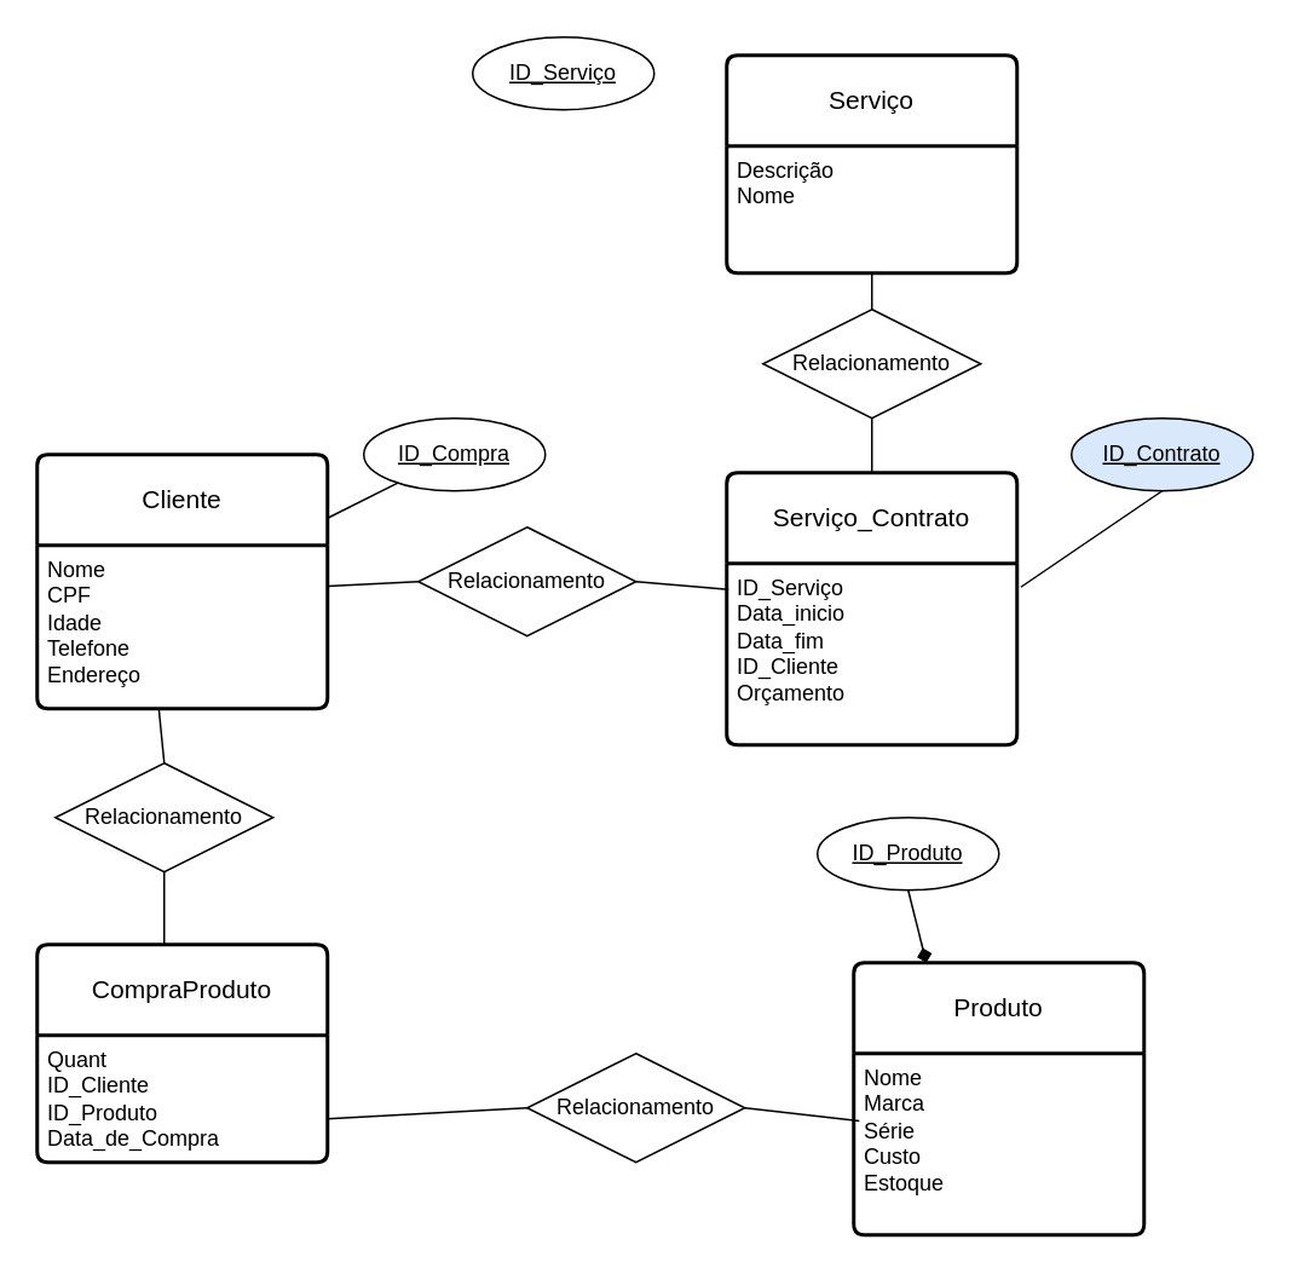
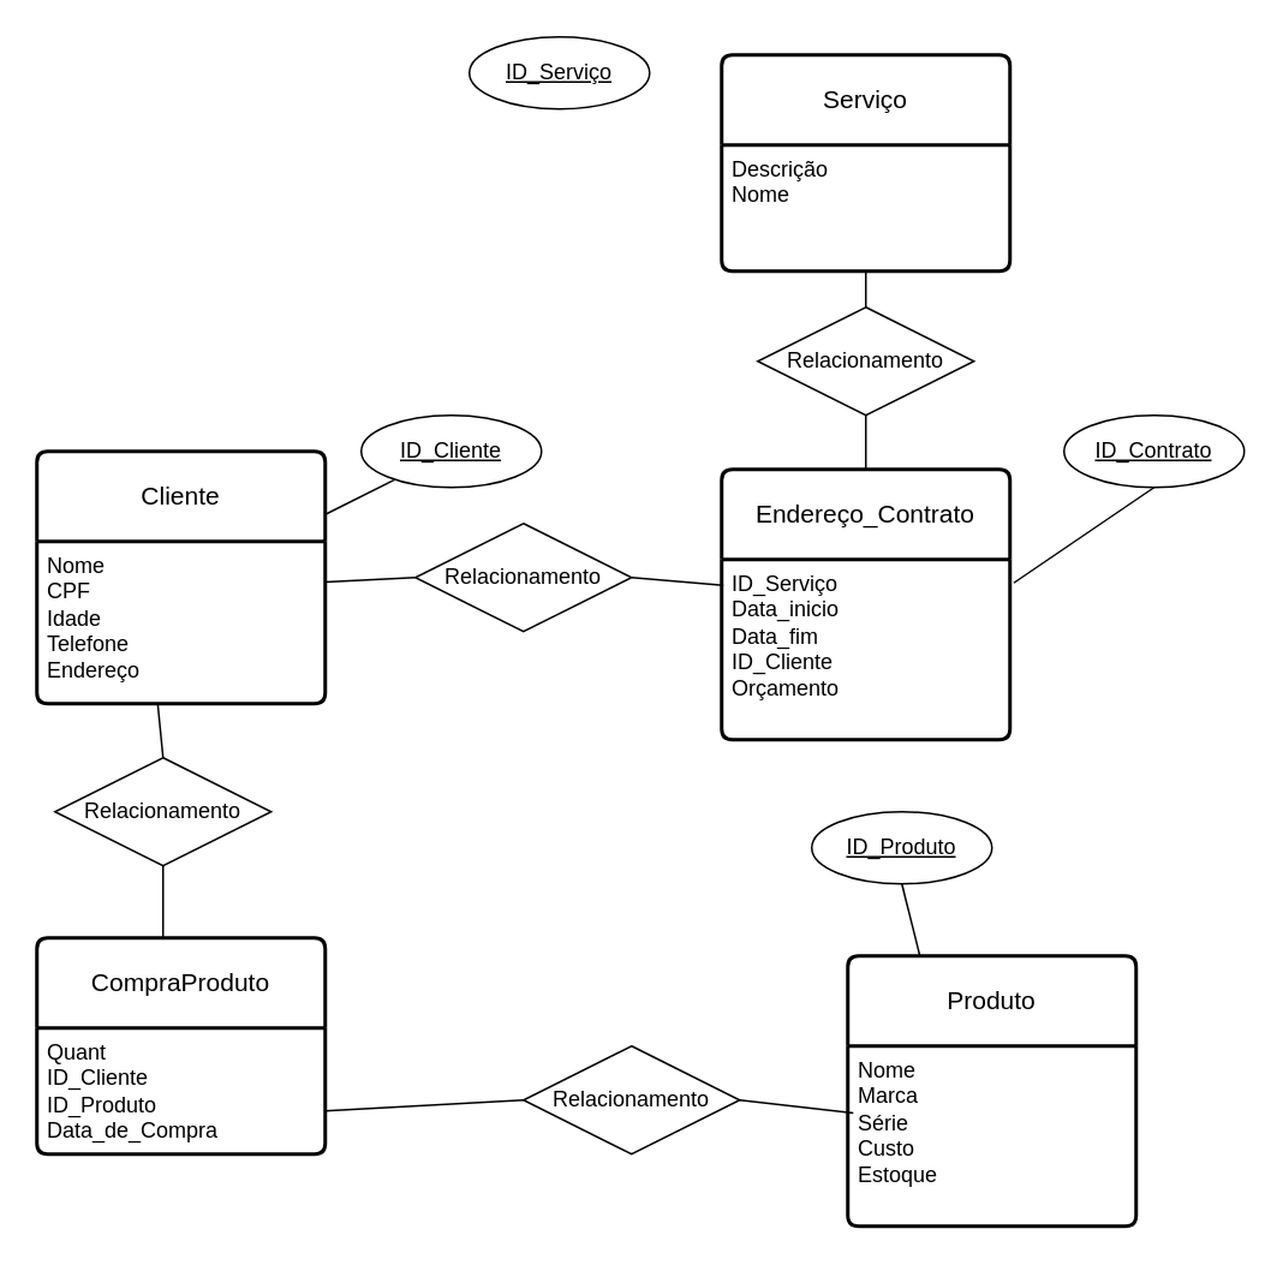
  <mxCell id="0" />
  <mxCell id="1" parent="0" />
  <mxCell id="2" value="Cliente" style="swimlane;childLayout=stackLayout;horizontal=1;startSize=50;horizontalStack=0;rounded=1;fontSize=14;fontStyle=0;strokeWidth=2;resizeParent=0;resizeLast=1;shadow=0;dashed=0;align=center;arcSize=4;whiteSpace=wrap;html=1;" vertex="1" parent="1"><mxGeometry x="20" y="250" width="160" height="140" as="geometry" /></mxCell>
  <mxCell id="3" value="Nome&lt;div&gt;CPF&lt;br&gt;Idade&lt;/div&gt;&lt;div&gt;Telefone&lt;/div&gt;&lt;div&gt;Endereço&lt;/div&gt;" style="align=left;strokeColor=none;fillColor=none;spacingLeft=4;fontSize=12;verticalAlign=top;resizable=0;rotatable=0;part=1;html=1;" vertex="1" parent="2"><mxGeometry y="50" width="160" height="90" as="geometry" /></mxCell>
- <mxCell id="4" value="ID_Compra" style="ellipse;whiteSpace=wrap;html=1;align=center;fontStyle=4;" vertex="1" parent="1"><mxGeometry x="200" y="230" width="100" height="40" as="geometry" /></mxCell>
+ <mxCell id="4" value="ID_Cliente" style="ellipse;whiteSpace=wrap;html=1;align=center;fontStyle=4;" vertex="1" parent="1"><mxGeometry x="200" y="230" width="100" height="40" as="geometry" /></mxCell>
  <mxCell id="5" value="" style="endArrow=none;html=1;rounded=0;exitX=1;exitY=0.25;exitDx=0;exitDy=0;" edge="1" parent="1" source="2" target="4"><mxGeometry relative="1" as="geometry"><mxPoint x="300" y="430" as="sourcePoint" /><mxPoint x="460" y="430" as="targetPoint" /></mxGeometry></mxCell>
  <mxCell id="6" value="Relacionamento" style="shape=rhombus;perimeter=rhombusPerimeter;whiteSpace=wrap;html=1;align=center;" vertex="1" parent="1"><mxGeometry x="230" y="290" width="120" height="60" as="geometry" /></mxCell>
  <mxCell id="7" value="" style="endArrow=none;html=1;rounded=0;exitX=1;exitY=0.5;exitDx=0;exitDy=0;entryX=0.006;entryY=0.143;entryDx=0;entryDy=0;entryPerimeter=0;" edge="1" parent="1" source="6" target="10"><mxGeometry relative="1" as="geometry"><mxPoint x="300" y="430" as="sourcePoint" /><mxPoint x="390" y="310.01" as="targetPoint" /></mxGeometry></mxCell>
  <mxCell id="8" value="" style="endArrow=none;html=1;rounded=0;exitX=1;exitY=0.25;exitDx=0;exitDy=0;entryX=0;entryY=0.5;entryDx=0;entryDy=0;" edge="1" parent="1" source="3" target="6"><mxGeometry relative="1" as="geometry"><mxPoint x="180" y="301" as="sourcePoint" /><mxPoint x="230" y="319" as="targetPoint" /></mxGeometry></mxCell>
- <mxCell id="9" value="Serviço_Contrato" style="swimlane;childLayout=stackLayout;horizontal=1;startSize=50;horizontalStack=0;rounded=1;fontSize=14;fontStyle=0;strokeWidth=2;resizeParent=0;resizeLast=1;shadow=0;dashed=0;align=center;arcSize=4;whiteSpace=wrap;html=1;" vertex="1" parent="1"><mxGeometry x="400" y="260" width="160" height="150" as="geometry" /></mxCell>
+ <mxCell id="9" value="Endereço_Contrato" style="swimlane;childLayout=stackLayout;horizontal=1;startSize=50;horizontalStack=0;rounded=1;fontSize=14;fontStyle=0;strokeWidth=2;resizeParent=0;resizeLast=1;shadow=0;dashed=0;align=center;arcSize=4;whiteSpace=wrap;html=1;" vertex="1" parent="1"><mxGeometry x="400" y="260" width="160" height="150" as="geometry" /></mxCell>
  <mxCell id="10" value="ID_Serviço&lt;div&gt;Data_inicio&lt;/div&gt;&lt;div&gt;Data_fim&lt;/div&gt;&lt;div&gt;ID_Cliente&lt;/div&gt;&lt;div&gt;Orçamento&lt;br&gt;&lt;div&gt;&lt;br&gt;&lt;/div&gt;&lt;/div&gt;" style="align=left;strokeColor=none;fillColor=none;spacingLeft=4;fontSize=12;verticalAlign=top;resizable=0;rotatable=0;part=1;html=1;" vertex="1" parent="9"><mxGeometry y="50" width="160" height="100" as="geometry" /></mxCell>
  <mxCell id="11" value="Serviço" style="swimlane;childLayout=stackLayout;horizontal=1;startSize=50;horizontalStack=0;rounded=1;fontSize=14;fontStyle=0;strokeWidth=2;resizeParent=0;resizeLast=1;shadow=0;dashed=0;align=center;arcSize=4;whiteSpace=wrap;html=1;" vertex="1" parent="1"><mxGeometry x="400" y="30" width="160" height="120" as="geometry" /></mxCell>
  <mxCell id="12" value="Descrição&lt;div&gt;Nome&lt;/div&gt;" style="align=left;strokeColor=none;fillColor=none;spacingLeft=4;fontSize=12;verticalAlign=top;resizable=0;rotatable=0;part=1;html=1;" vertex="1" parent="11"><mxGeometry y="50" width="160" height="70" as="geometry" /></mxCell>
  <mxCell id="13" value="Relacionamento" style="shape=rhombus;perimeter=rhombusPerimeter;whiteSpace=wrap;html=1;align=center;" vertex="1" parent="1"><mxGeometry x="420" y="170" width="120" height="60" as="geometry" /></mxCell>
  <mxCell id="14" value="" style="endArrow=none;html=1;rounded=0;exitX=0.5;exitY=1;exitDx=0;exitDy=0;entryX=0.5;entryY=0;entryDx=0;entryDy=0;" edge="1" parent="1" source="13" target="9"><mxGeometry relative="1" as="geometry"><mxPoint x="489" y="240" as="sourcePoint" /><mxPoint x="540" y="244" as="targetPoint" /></mxGeometry></mxCell>
  <mxCell id="15" value="" style="endArrow=none;html=1;rounded=0;entryX=0.5;entryY=0;entryDx=0;entryDy=0;exitX=0.5;exitY=1;exitDx=0;exitDy=0;" edge="1" parent="1" source="12" target="13"><mxGeometry relative="1" as="geometry"><mxPoint x="500" y="160" as="sourcePoint" /><mxPoint x="479.5" y="180" as="targetPoint" /></mxGeometry></mxCell>
- <mxCell id="16" value="ID_Contrato" style="ellipse;whiteSpace=wrap;html=1;align=center;fontStyle=4;fillColor=#dae8fc;" vertex="1" parent="1"><mxGeometry x="590" y="230" width="100" height="40" as="geometry" /></mxCell>
+ <mxCell id="16" value="ID_Contrato" style="ellipse;whiteSpace=wrap;html=1;align=center;fontStyle=4;" vertex="1" parent="1"><mxGeometry x="590" y="230" width="100" height="40" as="geometry" /></mxCell>
  <mxCell id="17" value="" style="endArrow=none;html=1;rounded=0;entryX=0.5;entryY=1;entryDx=0;entryDy=0;exitX=1.013;exitY=0.13;exitDx=0;exitDy=0;exitPerimeter=0;" edge="1" parent="1" source="10" target="16"><mxGeometry relative="1" as="geometry"><mxPoint x="300" y="280" as="sourcePoint" /><mxPoint x="460" y="280" as="targetPoint" /></mxGeometry></mxCell>
  <mxCell id="18" value="&lt;span style=&quot;text-align: left; text-wrap: nowrap;&quot;&gt;ID_Serviço&lt;/span&gt;" style="ellipse;whiteSpace=wrap;html=1;align=center;fontStyle=4;" vertex="1" parent="1"><mxGeometry x="260" y="20" width="100" height="40" as="geometry" /></mxCell>
  <mxCell id="19" value="CompraProduto" style="swimlane;childLayout=stackLayout;horizontal=1;startSize=50;horizontalStack=0;rounded=1;fontSize=14;fontStyle=0;strokeWidth=2;resizeParent=0;resizeLast=1;shadow=0;dashed=0;align=center;arcSize=4;whiteSpace=wrap;html=1;" vertex="1" parent="1"><mxGeometry x="20" y="520" width="160" height="120" as="geometry" /></mxCell>
  <mxCell id="20" value="Quant&lt;br&gt;&lt;div&gt;ID_Cliente&lt;/div&gt;&lt;div&gt;ID_Produto&lt;/div&gt;&lt;div&gt;Data_de_Compra&lt;/div&gt;" style="align=left;strokeColor=none;fillColor=none;spacingLeft=4;fontSize=12;verticalAlign=top;resizable=0;rotatable=0;part=1;html=1;" vertex="1" parent="19"><mxGeometry y="50" width="160" height="70" as="geometry" /></mxCell>
  <mxCell id="21" value="Relacionamento" style="shape=rhombus;perimeter=rhombusPerimeter;whiteSpace=wrap;html=1;align=center;" vertex="1" parent="1"><mxGeometry x="30" y="420" width="120" height="60" as="geometry" /></mxCell>
  <mxCell id="22" value="" style="endArrow=none;html=1;rounded=0;entryX=0.5;entryY=0;entryDx=0;entryDy=0;exitX=0.419;exitY=1;exitDx=0;exitDy=0;exitPerimeter=0;" edge="1" parent="1" source="3" target="21"><mxGeometry relative="1" as="geometry"><mxPoint x="100" y="400" as="sourcePoint" /><mxPoint x="240" y="330" as="targetPoint" /></mxGeometry></mxCell>
  <mxCell id="23" value="" style="endArrow=none;html=1;rounded=0;entryX=0.456;entryY=0;entryDx=0;entryDy=0;exitX=0.5;exitY=1;exitDx=0;exitDy=0;entryPerimeter=0;" edge="1" parent="1" source="21" target="19"><mxGeometry relative="1" as="geometry"><mxPoint x="97" y="400" as="sourcePoint" /><mxPoint x="100" y="430" as="targetPoint" /><Array as="points"><mxPoint x="90" y="520" /></Array></mxGeometry></mxCell>
  <mxCell id="24" value="" style="endArrow=none;html=1;rounded=0;entryX=1;entryY=0.657;entryDx=0;entryDy=0;entryPerimeter=0;exitX=0;exitY=0.5;exitDx=0;exitDy=0;" edge="1" parent="1" source="25" target="20"><mxGeometry relative="1" as="geometry"><mxPoint x="290" y="616" as="sourcePoint" /><mxPoint x="460" y="590" as="targetPoint" /></mxGeometry></mxCell>
  <mxCell id="25" value="Relacionamento" style="shape=rhombus;perimeter=rhombusPerimeter;whiteSpace=wrap;html=1;align=center;" vertex="1" parent="1"><mxGeometry x="290" y="580" width="120" height="60" as="geometry" /></mxCell>
  <mxCell id="26" value="" style="endArrow=none;html=1;rounded=0;entryX=1;entryY=0.5;entryDx=0;entryDy=0;exitX=0.019;exitY=0.371;exitDx=0;exitDy=0;exitPerimeter=0;" edge="1" parent="1" source="28" target="25"><mxGeometry relative="1" as="geometry"><mxPoint x="470" y="600" as="sourcePoint" /><mxPoint x="460" y="430" as="targetPoint" /></mxGeometry></mxCell>
  <mxCell id="27" value="Produto" style="swimlane;childLayout=stackLayout;horizontal=1;startSize=50;horizontalStack=0;rounded=1;fontSize=14;fontStyle=0;strokeWidth=2;resizeParent=0;resizeLast=1;shadow=0;dashed=0;align=center;arcSize=4;whiteSpace=wrap;html=1;" vertex="1" parent="1"><mxGeometry x="470" y="530" width="160" height="150" as="geometry" /></mxCell>
  <mxCell id="28" value="Nome&lt;div&gt;Marca&lt;/div&gt;&lt;div&gt;Série&lt;/div&gt;&lt;div&gt;Custo&lt;/div&gt;&lt;div&gt;Estoque&lt;/div&gt;" style="align=left;strokeColor=none;fillColor=none;spacingLeft=4;fontSize=12;verticalAlign=top;resizable=0;rotatable=0;part=1;html=1;" vertex="1" parent="27"><mxGeometry y="50" width="160" height="100" as="geometry" /></mxCell>
  <mxCell id="29" value="ID_Produto" style="ellipse;whiteSpace=wrap;html=1;align=center;fontStyle=4;" vertex="1" parent="1"><mxGeometry x="450" y="450" width="100" height="40" as="geometry" /></mxCell>
- <mxCell id="30" value="" style="endArrow=diamond;html=1;rounded=0;entryX=0.25;entryY=0;entryDx=0;entryDy=0;exitX=0.5;exitY=1;exitDx=0;exitDy=0;" edge="1" parent="1" source="29" target="27"><mxGeometry relative="1" as="geometry"><mxPoint x="300" y="590" as="sourcePoint" /><mxPoint x="460" y="590" as="targetPoint" /></mxGeometry></mxCell>
+ <mxCell id="30" value="" style="endArrow=none;html=1;rounded=0;entryX=0.25;entryY=0;entryDx=0;entryDy=0;exitX=0.5;exitY=1;exitDx=0;exitDy=0;" edge="1" parent="1" source="29" target="27"><mxGeometry relative="1" as="geometry"><mxPoint x="300" y="590" as="sourcePoint" /><mxPoint x="460" y="590" as="targetPoint" /></mxGeometry></mxCell>
